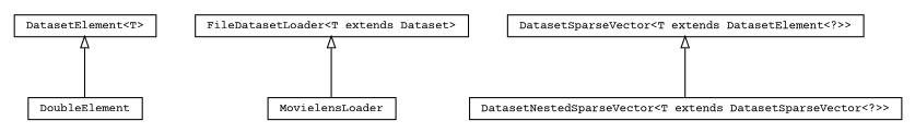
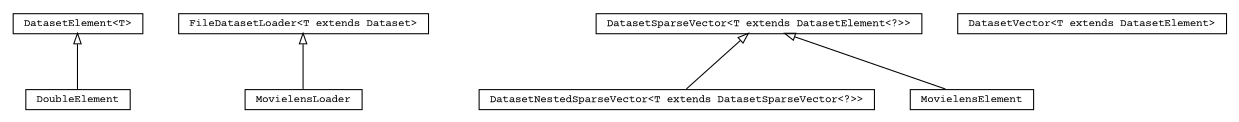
  digraph {
    fontname="Courier Prime"
    nodesep=0.25
    ranksep=0.5
    node [fontcolor=black fontname="Courier Prime" fontsize=10.0 shape=plaintext]
    edge [arrowtail=empty dir=back fontname="Courier Prime" fontsize=10 headport=p labelfontname=Helvetica labelfontsize=10 tailport=p]
    n1 [label=<<table title="it.unica.foresee.datasets.DatasetElement" border="0" cellborder="1" cellspacing="0" cellpadding="2" port="p" href="./DatasetElement.html"> 		<tr><td><table border="0" cellspacing="0" cellpadding="1"> <tr><td align="center" balign="center"> DatasetElement&lt;T&gt; </td></tr> 		</table></td></tr> 		</table>>]
    n2 [label=<<table title="it.unica.foresee.datasets.DoubleElement" border="0" cellborder="1" cellspacing="0" cellpadding="2" port="p" href="./DoubleElement.html"> 		<tr><td><table border="0" cellspacing="0" cellpadding="1"> <tr><td align="center" balign="center"> DoubleElement </td></tr> 		</table></td></tr> 		</table>>]
    n3 [label=<<table title="it.unica.foresee.datasets.MovielensLoader" border="0" cellborder="1" cellspacing="0" cellpadding="2" port="p" href="./MovielensLoader.html"> 		<tr><td><table border="0" cellspacing="0" cellpadding="1"> <tr><td align="center" balign="center"> MovielensLoader </td></tr> 		</table></td></tr> 		</table>>]
    n4 [label=<<table title="it.unica.foresee.datasets.DatasetNestedSparseVector" border="0" cellborder="1" cellspacing="0" cellpadding="2" port="p" href="./DatasetNestedSparseVector.html"> 		<tr><td><table border="0" cellspacing="0" cellpadding="1"> <tr><td align="center" balign="center"> DatasetNestedSparseVector&lt;T extends DatasetSparseVector&lt;?&gt;&gt; </td></tr> 		</table></td></tr> 		</table>>]
    n5 [label=<<table title="it.unica.foresee.datasets.DatasetSparseVector" border="0" cellborder="1" cellspacing="0" cellpadding="2" port="p" href="./DatasetSparseVector.html"> 		<tr><td><table border="0" cellspacing="0" cellpadding="1"> <tr><td align="center" balign="center"> DatasetSparseVector&lt;T extends DatasetElement&lt;?&gt;&gt; </td></tr> 		</table></td></tr> 		</table>>]
+   n6 [label=<<table title="it.unica.foresee.datasets.MovielensElement" border="0" cellborder="1" cellspacing="0" cellpadding="2" port="p" href="./MovielensElement.html"> 		<tr><td><table border="0" cellspacing="0" cellpadding="1"> <tr><td align="center" balign="center"> MovielensElement </td></tr> 		</table></td></tr> 		</table>>]
+   n7 [label=<<table title="it.unica.foresee.datasets.DatasetVector" border="0" cellborder="1" cellspacing="0" cellpadding="2" port="p" href="./DatasetVector.html"> 		<tr><td><table border="0" cellspacing="0" cellpadding="1"> <tr><td align="center" balign="center"> DatasetVector&lt;T extends DatasetElement&gt; </td></tr> 		</table></td></tr> 		</table>>]
    n8 [label=<<table title="it.unica.foresee.datasets.FileDatasetLoader" border="0" cellborder="1" cellspacing="0" cellpadding="2" port="p" href="./FileDatasetLoader.html"> 		<tr><td><table border="0" cellspacing="0" cellpadding="1"> <tr><td align="center" balign="center"> FileDatasetLoader&lt;T extends Dataset&gt; </td></tr> 		</table></td></tr> 		</table>>]
    n1 -> n2
    n5 -> n4
+   n5 -> n6
    n8 -> n3
  }
